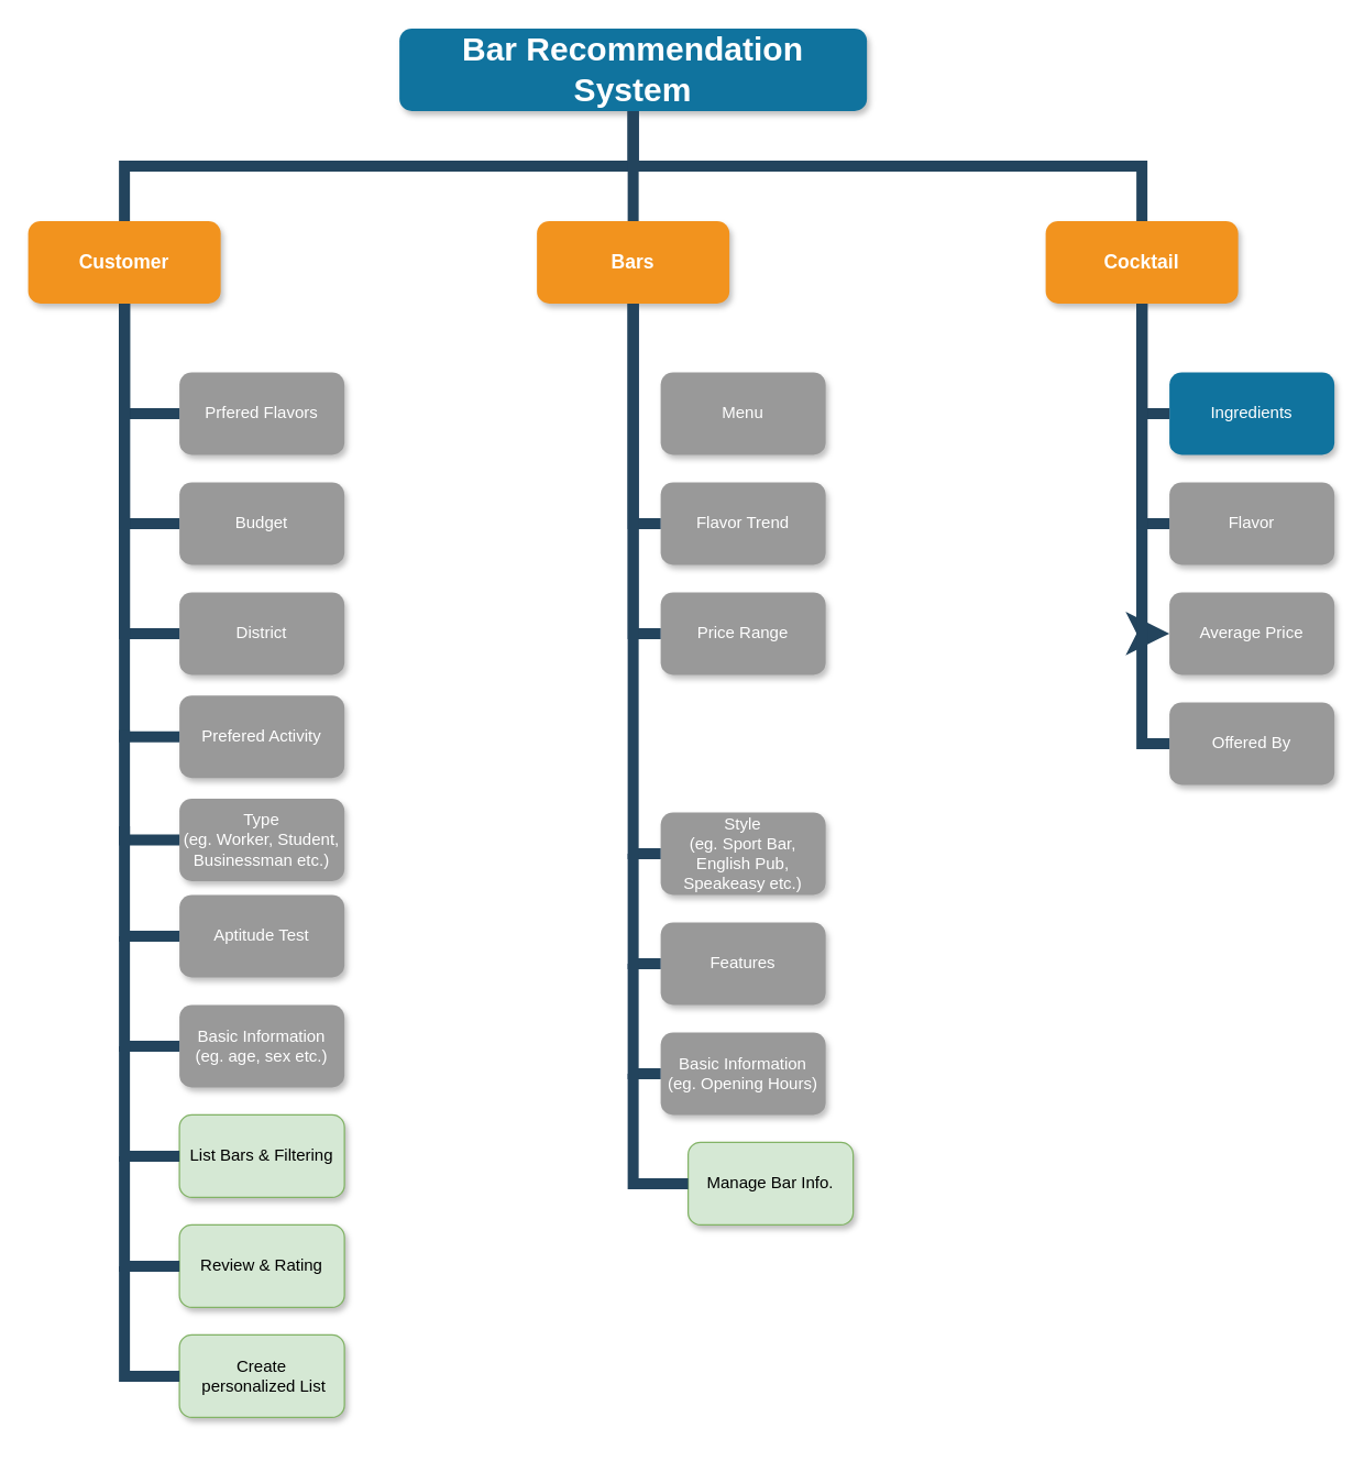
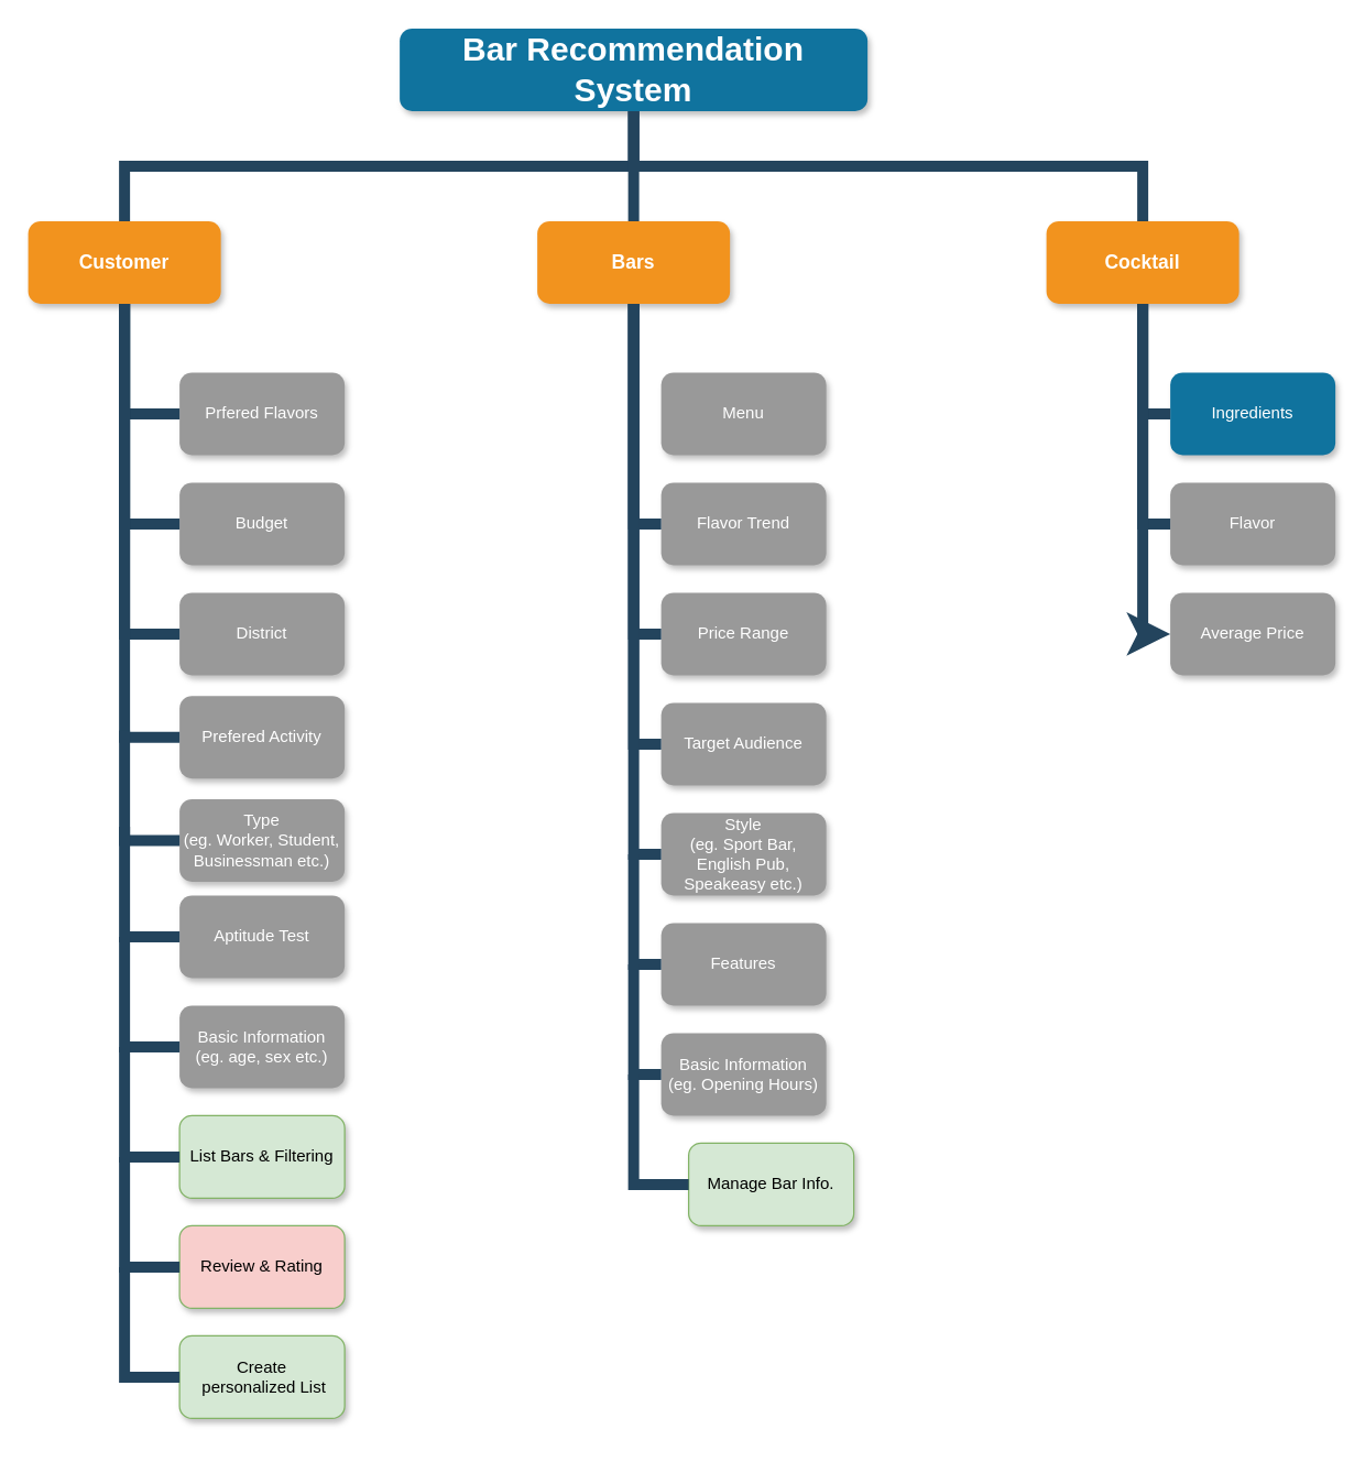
  <mxCell id="0" />
  <mxCell id="1" parent="0" />
  <mxCell id="2" value="Bar Recommendation System" style="whiteSpace=wrap;rounded=1;shadow=1;fillColor=#10739E;strokeColor=none;fontColor=#FFFFFF;fontStyle=1;fontSize=24" parent="1" vertex="1"><mxGeometry x="290" y="20" width="340" height="60" as="geometry" /></mxCell>
  <mxCell id="3" value="Customer" style="whiteSpace=wrap;rounded=1;fillColor=#F2931E;strokeColor=none;shadow=1;fontColor=#FFFFFF;fontStyle=1;fontSize=14" parent="1" vertex="1"><mxGeometry x="20" y="160" width="140" height="60" as="geometry" /></mxCell>
  <mxCell id="4" value="Bars" style="whiteSpace=wrap;rounded=1;fillColor=#F2931E;strokeColor=none;shadow=1;fontColor=#FFFFFF;fontStyle=1;fontSize=14" parent="1" vertex="1"><mxGeometry x="390" y="160" width="140" height="60" as="geometry" /></mxCell>
  <mxCell id="5" value="Prfered Flavors" style="whiteSpace=wrap;rounded=1;fillColor=#999999;strokeColor=none;shadow=1;fontColor=#FFFFFF;fontStyle=0" parent="1" vertex="1"><mxGeometry x="130" y="270" width="120" height="60" as="geometry" /></mxCell>
  <mxCell id="6" value="Budget" style="whiteSpace=wrap;rounded=1;fillColor=#999999;strokeColor=none;shadow=1;fontColor=#FFFFFF;fontStyle=0" parent="1" vertex="1"><mxGeometry x="130" y="350" width="120" height="60" as="geometry" /></mxCell>
  <mxCell id="7" value="District" style="whiteSpace=wrap;rounded=1;fillColor=#999999;strokeColor=none;shadow=1;fontColor=#FFFFFF;fontStyle=0" parent="1" vertex="1"><mxGeometry x="130" y="430" width="120" height="60" as="geometry" /></mxCell>
  <mxCell id="8" value="" style="edgeStyle=elbowEdgeStyle;elbow=vertical;rounded=0;fontColor=#000000;endArrow=none;endFill=0;strokeWidth=8;strokeColor=#23445D;" parent="1" source="2" target="3" edge="1"><mxGeometry width="100" height="100" relative="1" as="geometry"><mxPoint x="400" y="130" as="sourcePoint" /><mxPoint x="500" y="30" as="targetPoint" /></mxGeometry></mxCell>
  <mxCell id="9" value="" style="edgeStyle=elbowEdgeStyle;elbow=vertical;rounded=0;fontColor=#000000;endArrow=none;endFill=0;strokeWidth=8;strokeColor=#23445D;" parent="1" source="2" target="4" edge="1"><mxGeometry width="100" height="100" relative="1" as="geometry"><mxPoint x="410" y="140" as="sourcePoint" /><mxPoint x="510" y="40" as="targetPoint" /></mxGeometry></mxCell>
  <mxCell id="10" value="" style="edgeStyle=elbowEdgeStyle;elbow=vertical;rounded=0;fontColor=#000000;endArrow=none;endFill=0;strokeWidth=8;strokeColor=#23445D;entryX=0.5;entryY=0;entryDx=0;entryDy=0;" parent="1" source="2" target="27" edge="1"><mxGeometry width="100" height="100" relative="1" as="geometry"><mxPoint x="420" y="150" as="sourcePoint" /><mxPoint x="830" y="160" as="targetPoint" /></mxGeometry></mxCell>
  <mxCell id="11" value="" style="edgeStyle=elbowEdgeStyle;elbow=horizontal;rounded=0;fontColor=#000000;endArrow=none;endFill=0;strokeWidth=8;strokeColor=#23445D;exitX=0.5;exitY=1;exitDx=0;exitDy=0;entryX=0;entryY=0.5;entryDx=0;entryDy=0;" parent="1" source="3" target="5" edge="1"><mxGeometry width="100" height="100" relative="1" as="geometry"><mxPoint x="90" y="280" as="sourcePoint" /><mxPoint x="90" y="300" as="targetPoint" /><Array as="points"><mxPoint x="90" y="270" /></Array></mxGeometry></mxCell>
  <mxCell id="12" value="" style="edgeStyle=elbowEdgeStyle;elbow=horizontal;rounded=0;fontColor=#000000;endArrow=none;endFill=0;strokeWidth=8;strokeColor=#23445D;exitX=0.5;exitY=1;exitDx=0;exitDy=0;" parent="1" target="6" edge="1"><mxGeometry width="100" height="100" relative="1" as="geometry"><mxPoint x="90" y="220" as="sourcePoint" /><mxPoint x="100" y="300" as="targetPoint" /><Array as="points"><mxPoint x="90" y="270" /></Array></mxGeometry></mxCell>
  <mxCell id="13" value="" style="edgeStyle=elbowEdgeStyle;elbow=horizontal;rounded=0;fontColor=#000000;endArrow=none;endFill=0;strokeWidth=8;strokeColor=#23445D;exitX=0.5;exitY=1;exitDx=0;exitDy=0;" parent="1" target="7" edge="1"><mxGeometry width="100" height="100" relative="1" as="geometry"><mxPoint x="90" y="220" as="sourcePoint" /><mxPoint x="100" y="300" as="targetPoint" /><Array as="points"><mxPoint x="90" y="270" /></Array></mxGeometry></mxCell>
  <mxCell id="14" value="Menu" style="whiteSpace=wrap;rounded=1;fillColor=#999999;strokeColor=none;shadow=1;fontColor=#FFFFFF;fontStyle=0" parent="1" vertex="1"><mxGeometry x="480" y="270" width="120" height="60" as="geometry" /></mxCell>
  <mxCell id="15" value="Flavor Trend" style="whiteSpace=wrap;rounded=1;fillColor=#999999;strokeColor=none;shadow=1;fontColor=#FFFFFF;fontStyle=0" parent="1" vertex="1"><mxGeometry x="480" y="350" width="120" height="60" as="geometry" /></mxCell>
  <mxCell id="16" value="Price Range" style="whiteSpace=wrap;rounded=1;fillColor=#999999;strokeColor=none;shadow=1;fontColor=#FFFFFF;fontStyle=0" parent="1" vertex="1"><mxGeometry x="480" y="430" width="120" height="60" as="geometry" /></mxCell>
+ <mxCell id="17" value="Target Audience" style="whiteSpace=wrap;rounded=1;fillColor=#999999;strokeColor=none;shadow=1;fontColor=#FFFFFF;fontStyle=0" parent="1" vertex="1"><mxGeometry x="480" y="510" width="120" height="60" as="geometry" /></mxCell>
  <mxCell id="18" value="Style&#10;(eg. Sport Bar, English Pub,&#10;Speakeasy etc.)" style="whiteSpace=wrap;rounded=1;fillColor=#999999;strokeColor=none;shadow=1;fontColor=#FFFFFF;fontStyle=0" parent="1" vertex="1"><mxGeometry x="480" y="590" width="120" height="60" as="geometry" /></mxCell>
  <mxCell id="19" value="" style="edgeStyle=elbowEdgeStyle;elbow=horizontal;rounded=0;fontColor=#000000;endArrow=none;endFill=0;strokeWidth=8;strokeColor=#23445D;entryX=0;entryY=0.5;entryDx=0;entryDy=0;" parent="1" target="15" edge="1"><mxGeometry width="100" height="100" relative="1" as="geometry"><mxPoint x="460" y="220" as="sourcePoint" /><mxPoint x="480" y="300" as="targetPoint" /><Array as="points"><mxPoint x="460" y="320" /></Array></mxGeometry></mxCell>
  <mxCell id="20" value="" style="edgeStyle=elbowEdgeStyle;elbow=horizontal;rounded=0;fontColor=#000000;endArrow=none;endFill=0;strokeWidth=8;strokeColor=#23445D;entryX=0;entryY=0.5;entryDx=0;entryDy=0;exitX=0.5;exitY=1;exitDx=0;exitDy=0;" parent="1" source="4" target="16" edge="1"><mxGeometry width="100" height="100" relative="1" as="geometry"><mxPoint x="460" y="230" as="sourcePoint" /><mxPoint x="480" y="390" as="targetPoint" /><Array as="points"><mxPoint x="460" y="330" /></Array></mxGeometry></mxCell>
  <mxCell id="21" value="Prefered Activity" style="whiteSpace=wrap;rounded=1;fillColor=#999999;strokeColor=none;shadow=1;fontColor=#FFFFFF;fontStyle=0" parent="1" vertex="1"><mxGeometry x="130" y="505" width="120" height="60" as="geometry" /></mxCell>
  <mxCell id="22" value="" style="edgeStyle=elbowEdgeStyle;elbow=horizontal;rounded=0;fontColor=#000000;endArrow=none;endFill=0;strokeWidth=8;strokeColor=#23445D;entryX=0;entryY=0.5;entryDx=0;entryDy=0;exitX=0.5;exitY=1;exitDx=0;exitDy=0;" parent="1" source="3" target="21" edge="1"><mxGeometry width="100" height="100" relative="1" as="geometry"><mxPoint x="90" y="240" as="sourcePoint" /><mxPoint x="90" y="535" as="targetPoint" /><Array as="points"><mxPoint x="90" y="505" /></Array></mxGeometry></mxCell>
+ <mxCell id="23" value="" style="edgeStyle=elbowEdgeStyle;elbow=horizontal;rounded=0;fontColor=#000000;endArrow=none;endFill=0;strokeWidth=8;strokeColor=#23445D;entryX=0;entryY=0.5;entryDx=0;entryDy=0;exitX=0.5;exitY=1;exitDx=0;exitDy=0;" parent="1" source="4" target="17" edge="1"><mxGeometry width="100" height="100" relative="1" as="geometry"><mxPoint x="470" y="230" as="sourcePoint" /><mxPoint x="490" y="470" as="targetPoint" /><Array as="points"><mxPoint x="460" y="380" /></Array></mxGeometry></mxCell>
  <mxCell id="24" value="" style="edgeStyle=elbowEdgeStyle;elbow=horizontal;rounded=0;fontColor=#000000;endArrow=none;endFill=0;strokeWidth=8;strokeColor=#23445D;entryX=0;entryY=0.5;entryDx=0;entryDy=0;exitX=0.5;exitY=1;exitDx=0;exitDy=0;" parent="1" source="4" target="18" edge="1"><mxGeometry width="100" height="100" relative="1" as="geometry"><mxPoint x="460" y="230" as="sourcePoint" /><mxPoint x="480" y="550" as="targetPoint" /><Array as="points"><mxPoint x="460" y="390" /></Array></mxGeometry></mxCell>
  <mxCell id="25" value="Type&#10;(eg. Worker, Student, Businessman etc.)" style="whiteSpace=wrap;rounded=1;fillColor=#999999;strokeColor=none;shadow=1;fontColor=#FFFFFF;fontStyle=0" parent="1" vertex="1"><mxGeometry x="130" y="580" width="120" height="60" as="geometry" /></mxCell>
  <mxCell id="26" value="" style="edgeStyle=elbowEdgeStyle;elbow=horizontal;rounded=0;fontColor=#000000;endArrow=none;endFill=0;strokeWidth=8;strokeColor=#23445D;exitX=0.5;exitY=1;exitDx=0;exitDy=0;entryX=0;entryY=0.5;entryDx=0;entryDy=0;" parent="1" target="25" edge="1"><mxGeometry width="100" height="100" relative="1" as="geometry"><mxPoint x="90" y="530" as="sourcePoint" /><mxPoint x="90" y="610" as="targetPoint" /><Array as="points"><mxPoint x="90" y="580" /></Array></mxGeometry></mxCell>
  <mxCell id="27" value="Cocktail" style="whiteSpace=wrap;rounded=1;fillColor=#F2931E;strokeColor=none;shadow=1;fontColor=#FFFFFF;fontStyle=1;fontSize=14" parent="1" vertex="1"><mxGeometry x="760" y="160" width="140" height="60" as="geometry" /></mxCell>
  <mxCell id="28" value="Ingredients" style="whiteSpace=wrap;rounded=1;fillColor=#10739e;strokeColor=none;shadow=1;fontColor=#FFFFFF;fontStyle=0;" parent="1" vertex="1"><mxGeometry x="850" y="270" width="120" height="60" as="geometry" /></mxCell>
  <mxCell id="29" value="Flavor" style="whiteSpace=wrap;rounded=1;fillColor=#999999;strokeColor=none;shadow=1;fontColor=#FFFFFF;fontStyle=0" parent="1" vertex="1"><mxGeometry x="850" y="350" width="120" height="60" as="geometry" /></mxCell>
  <mxCell id="30" value="Average Price" style="whiteSpace=wrap;rounded=1;fillColor=#999999;strokeColor=none;shadow=1;fontColor=#FFFFFF;fontStyle=0" parent="1" vertex="1"><mxGeometry x="850" y="430" width="120" height="60" as="geometry" /></mxCell>
- <mxCell id="31" value="Offered By" style="whiteSpace=wrap;rounded=1;fillColor=#999999;strokeColor=none;shadow=1;fontColor=#FFFFFF;fontStyle=0" parent="1" vertex="1"><mxGeometry x="850" y="510" width="120" height="60" as="geometry" /></mxCell>
  <mxCell id="32" value="" style="edgeStyle=elbowEdgeStyle;elbow=horizontal;rounded=0;fontColor=#000000;endArrow=none;endFill=0;strokeWidth=8;strokeColor=#23445D;entryX=0;entryY=0.5;entryDx=0;entryDy=0;exitX=0.5;exitY=1;exitDx=0;exitDy=0;" parent="1" source="27" target="28" edge="1"><mxGeometry width="100" height="100" relative="1" as="geometry"><mxPoint x="830" y="270" as="sourcePoint" /><mxPoint x="880" y="670" as="targetPoint" /><Array as="points"><mxPoint x="830" y="320" /></Array></mxGeometry></mxCell>
  <mxCell id="33" value="" style="edgeStyle=elbowEdgeStyle;elbow=horizontal;rounded=0;fontColor=#000000;endArrow=none;endFill=0;strokeWidth=8;strokeColor=#23445D;entryX=0;entryY=0.5;entryDx=0;entryDy=0;" parent="1" target="29" edge="1"><mxGeometry width="100" height="100" relative="1" as="geometry"><mxPoint x="830" y="220" as="sourcePoint" /><mxPoint x="850" y="300" as="targetPoint" /><Array as="points"><mxPoint x="830" y="320" /></Array></mxGeometry></mxCell>
  <mxCell id="34" value="" style="edgeStyle=elbowEdgeStyle;elbow=horizontal;rounded=0;fontColor=#000000;endArrow=classic;endFill=0;strokeWidth=8;strokeColor=#23445D;entryX=0;entryY=0.5;entryDx=0;entryDy=0;exitX=0.5;exitY=1;exitDx=0;exitDy=0;" parent="1" source="27" target="30" edge="1"><mxGeometry width="100" height="100" relative="1" as="geometry"><mxPoint x="830" y="230" as="sourcePoint" /><mxPoint x="850" y="390" as="targetPoint" /><Array as="points"><mxPoint x="830" y="330" /></Array></mxGeometry></mxCell>
- <mxCell id="35" value="" style="edgeStyle=elbowEdgeStyle;elbow=horizontal;rounded=0;fontColor=#000000;endArrow=none;endFill=0;strokeWidth=8;strokeColor=#23445D;entryX=0;entryY=0.5;entryDx=0;entryDy=0;exitX=0.5;exitY=1;exitDx=0;exitDy=0;" parent="1" source="27" target="31" edge="1"><mxGeometry width="100" height="100" relative="1" as="geometry"><mxPoint x="840" y="230" as="sourcePoint" /><mxPoint x="860" y="470" as="targetPoint" /><Array as="points"><mxPoint x="830" y="380" /></Array></mxGeometry></mxCell>
  <mxCell id="36" value="Features" style="whiteSpace=wrap;rounded=1;fillColor=#999999;strokeColor=none;shadow=1;fontColor=#FFFFFF;fontStyle=0" parent="1" vertex="1"><mxGeometry x="480" y="670" width="120" height="60" as="geometry" /></mxCell>
  <mxCell id="37" value="" style="edgeStyle=elbowEdgeStyle;elbow=horizontal;rounded=0;fontColor=#000000;endArrow=none;endFill=0;strokeWidth=8;strokeColor=#23445D;entryX=0;entryY=0.5;entryDx=0;entryDy=0;exitX=0.5;exitY=1;exitDx=0;exitDy=0;" parent="1" target="36" edge="1"><mxGeometry width="100" height="100" relative="1" as="geometry"><mxPoint x="460" y="620" as="sourcePoint" /><mxPoint x="510" y="1070" as="targetPoint" /><Array as="points"><mxPoint x="460" y="720" /></Array></mxGeometry></mxCell>
  <mxCell id="38" value="Aptitude Test" style="whiteSpace=wrap;rounded=1;fillColor=#999999;strokeColor=none;shadow=1;fontColor=#FFFFFF;fontStyle=0" parent="1" vertex="1"><mxGeometry x="130" y="650" width="120" height="60" as="geometry" /></mxCell>
  <mxCell id="39" value="" style="edgeStyle=elbowEdgeStyle;elbow=horizontal;rounded=0;fontColor=#000000;endArrow=none;endFill=0;strokeWidth=8;strokeColor=#23445D;exitX=0.5;exitY=1;exitDx=0;exitDy=0;entryX=0;entryY=0.5;entryDx=0;entryDy=0;" parent="1" target="38" edge="1"><mxGeometry width="100" height="100" relative="1" as="geometry"><mxPoint x="90" y="600" as="sourcePoint" /><mxPoint x="90" y="680" as="targetPoint" /><Array as="points"><mxPoint x="90" y="650" /></Array></mxGeometry></mxCell>
  <mxCell id="40" value="Basic Information&#10;(eg. Opening Hours)" style="whiteSpace=wrap;rounded=1;fillColor=#999999;strokeColor=none;shadow=1;fontColor=#FFFFFF;fontStyle=0" parent="1" vertex="1"><mxGeometry x="480" y="750" width="120" height="60" as="geometry" /></mxCell>
  <mxCell id="41" value="" style="edgeStyle=elbowEdgeStyle;elbow=horizontal;rounded=0;fontColor=#000000;endArrow=none;endFill=0;strokeWidth=8;strokeColor=#23445D;entryX=0;entryY=0.5;entryDx=0;entryDy=0;exitX=0.5;exitY=1;exitDx=0;exitDy=0;" parent="1" target="40" edge="1"><mxGeometry width="100" height="100" relative="1" as="geometry"><mxPoint x="460" y="700" as="sourcePoint" /><mxPoint x="510" y="1150" as="targetPoint" /><Array as="points"><mxPoint x="460" y="800" /></Array></mxGeometry></mxCell>
  <mxCell id="42" value="Basic Information&#10;(eg. age, sex etc.)" style="whiteSpace=wrap;rounded=1;fillColor=#999999;strokeColor=none;shadow=1;fontColor=#FFFFFF;fontStyle=0" parent="1" vertex="1"><mxGeometry x="130" y="730" width="120" height="60" as="geometry" /></mxCell>
  <mxCell id="43" value="" style="edgeStyle=elbowEdgeStyle;elbow=horizontal;rounded=0;fontColor=#000000;endArrow=none;endFill=0;strokeWidth=8;strokeColor=#23445D;exitX=0.5;exitY=1;exitDx=0;exitDy=0;entryX=0;entryY=0.5;entryDx=0;entryDy=0;" parent="1" target="42" edge="1"><mxGeometry width="100" height="100" relative="1" as="geometry"><mxPoint x="90" y="680" as="sourcePoint" /><mxPoint x="90" y="760" as="targetPoint" /><Array as="points"><mxPoint x="90" y="730" /></Array></mxGeometry></mxCell>
  <mxCell id="44" value="List Bars &amp; Filtering" style="whiteSpace=wrap;rounded=1;fillColor=#d5e8d4;strokeColor=#82b366;shadow=1;fontStyle=0;" vertex="1" parent="1"><mxGeometry x="130" y="810" width="120" height="60" as="geometry" /></mxCell>
  <mxCell id="45" value="" style="edgeStyle=elbowEdgeStyle;elbow=horizontal;rounded=0;fontColor=#000000;endArrow=none;endFill=0;strokeWidth=8;strokeColor=#23445D;exitX=0.5;exitY=1;exitDx=0;exitDy=0;entryX=0;entryY=0.5;entryDx=0;entryDy=0;" edge="1" parent="1"><mxGeometry width="100" height="100" relative="1" as="geometry"><mxPoint x="90" y="760" as="sourcePoint" /><mxPoint x="130" y="840" as="targetPoint" /><Array as="points"><mxPoint x="90" y="880" /></Array></mxGeometry></mxCell>
- <mxCell id="46" value="Review &amp; Rating" style="whiteSpace=wrap;rounded=1;fillColor=#d5e8d4;strokeColor=#82b366;shadow=1;fontStyle=0;" vertex="1" parent="1"><mxGeometry x="130" y="890" width="120" height="60" as="geometry" /></mxCell>
+ <mxCell id="46" value="Review &amp; Rating" style="whiteSpace=wrap;rounded=1;fillColor=#f8cecc;strokeColor=#82b366;shadow=1;fontStyle=0;" vertex="1" parent="1"><mxGeometry x="130" y="890" width="120" height="60" as="geometry" /></mxCell>
  <mxCell id="47" value="" style="edgeStyle=elbowEdgeStyle;elbow=horizontal;rounded=0;fontColor=#000000;endArrow=none;endFill=0;strokeWidth=8;strokeColor=#23445D;exitX=0.5;exitY=1;exitDx=0;exitDy=0;entryX=0;entryY=0.5;entryDx=0;entryDy=0;" edge="1" parent="1"><mxGeometry width="100" height="100" relative="1" as="geometry"><mxPoint x="90" y="840" as="sourcePoint" /><mxPoint x="130" y="920" as="targetPoint" /><Array as="points"><mxPoint x="90" y="960" /></Array></mxGeometry></mxCell>
  <mxCell id="48" value="Create&#10; personalized List" style="whiteSpace=wrap;rounded=1;fillColor=#d5e8d4;strokeColor=#82b366;shadow=1;fontStyle=0;" vertex="1" parent="1"><mxGeometry x="130" y="970" width="120" height="60" as="geometry" /></mxCell>
  <mxCell id="49" value="" style="edgeStyle=elbowEdgeStyle;elbow=horizontal;rounded=0;fontColor=#000000;endArrow=none;endFill=0;strokeWidth=8;strokeColor=#23445D;exitX=0.5;exitY=1;exitDx=0;exitDy=0;entryX=0;entryY=0.5;entryDx=0;entryDy=0;" edge="1" parent="1"><mxGeometry width="100" height="100" relative="1" as="geometry"><mxPoint x="90" y="920" as="sourcePoint" /><mxPoint x="130" y="1000" as="targetPoint" /><Array as="points"><mxPoint x="90" y="1040" /></Array></mxGeometry></mxCell>
  <mxCell id="50" value="Manage Bar Info." style="whiteSpace=wrap;rounded=1;fillColor=#d5e8d4;strokeColor=#82b366;shadow=1;fontStyle=0;" vertex="1" parent="1"><mxGeometry x="500" y="830" width="120" height="60" as="geometry" /></mxCell>
  <mxCell id="51" value="" style="edgeStyle=elbowEdgeStyle;elbow=horizontal;rounded=0;fontColor=#000000;endArrow=none;endFill=0;strokeWidth=8;strokeColor=#23445D;exitX=0.5;exitY=1;exitDx=0;exitDy=0;entryX=0;entryY=0.5;entryDx=0;entryDy=0;" edge="1" parent="1"><mxGeometry width="100" height="100" relative="1" as="geometry"><mxPoint x="460" y="780" as="sourcePoint" /><mxPoint x="500" y="860" as="targetPoint" /><Array as="points"><mxPoint x="460" y="900" /></Array></mxGeometry></mxCell>
